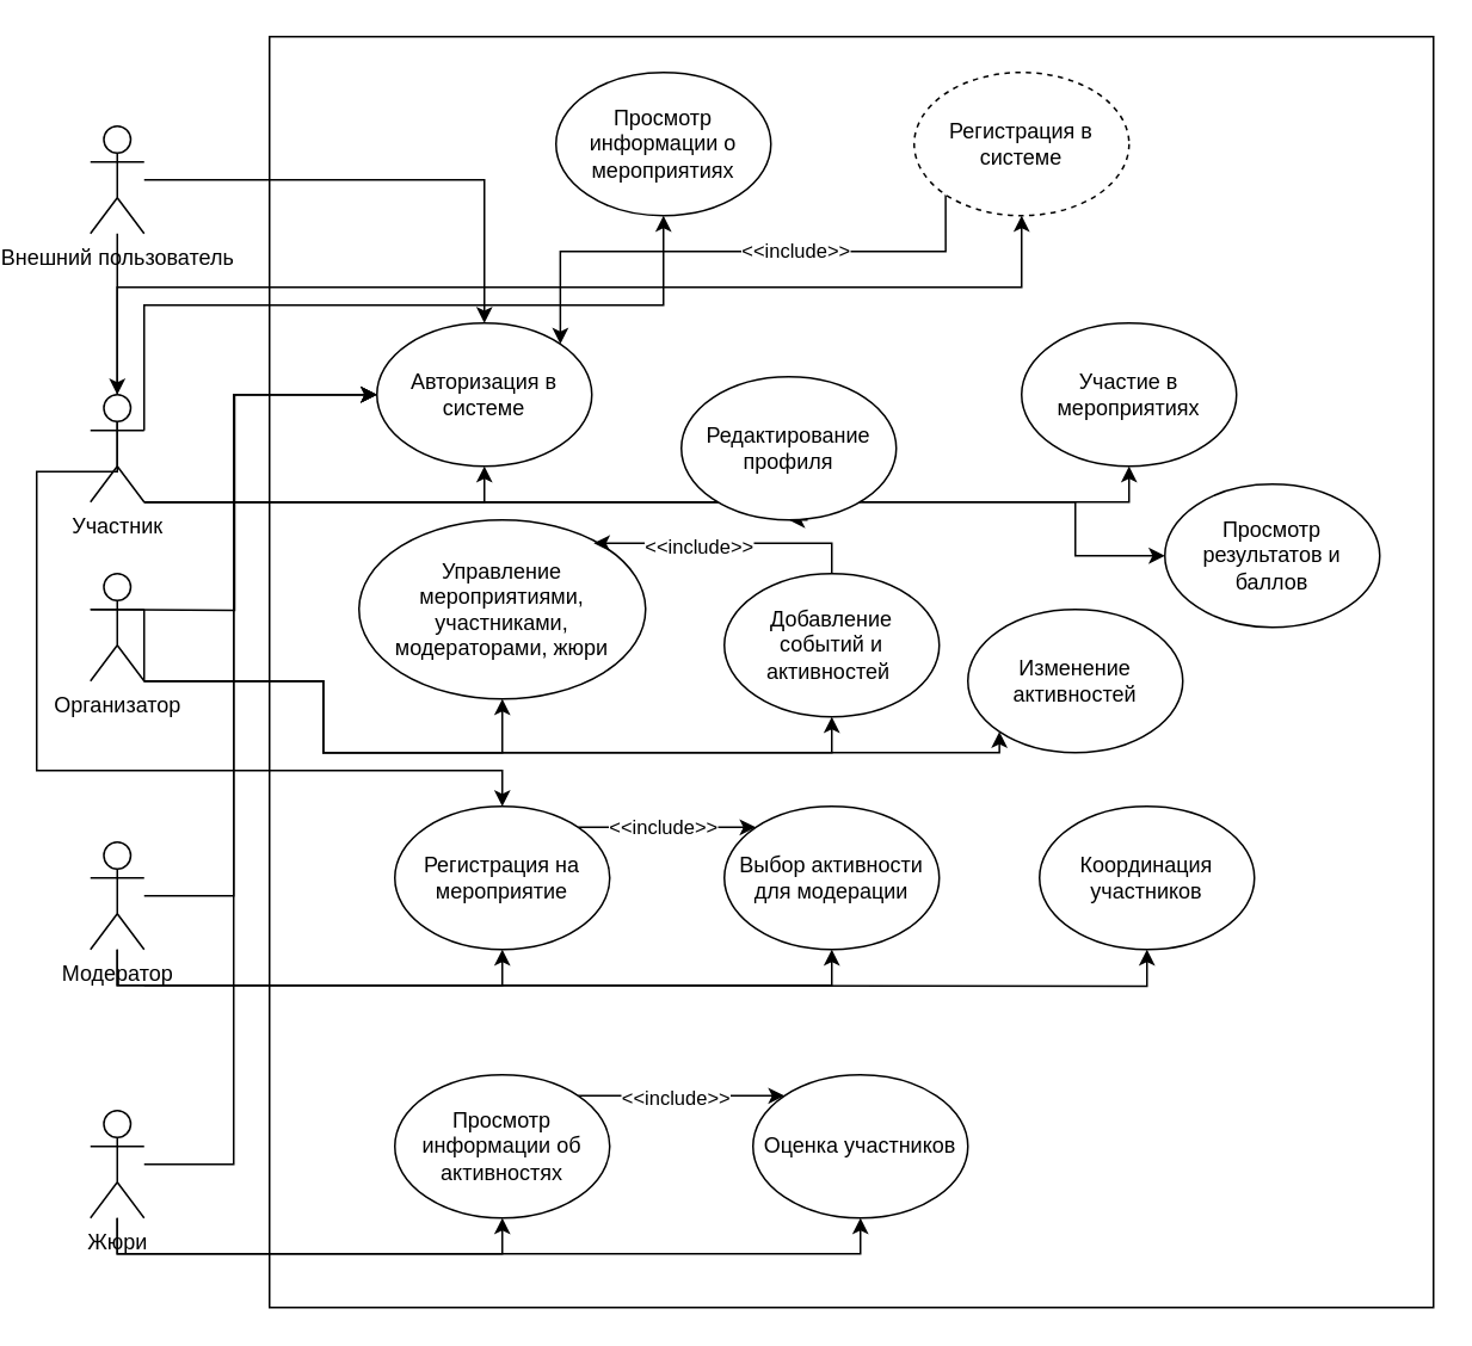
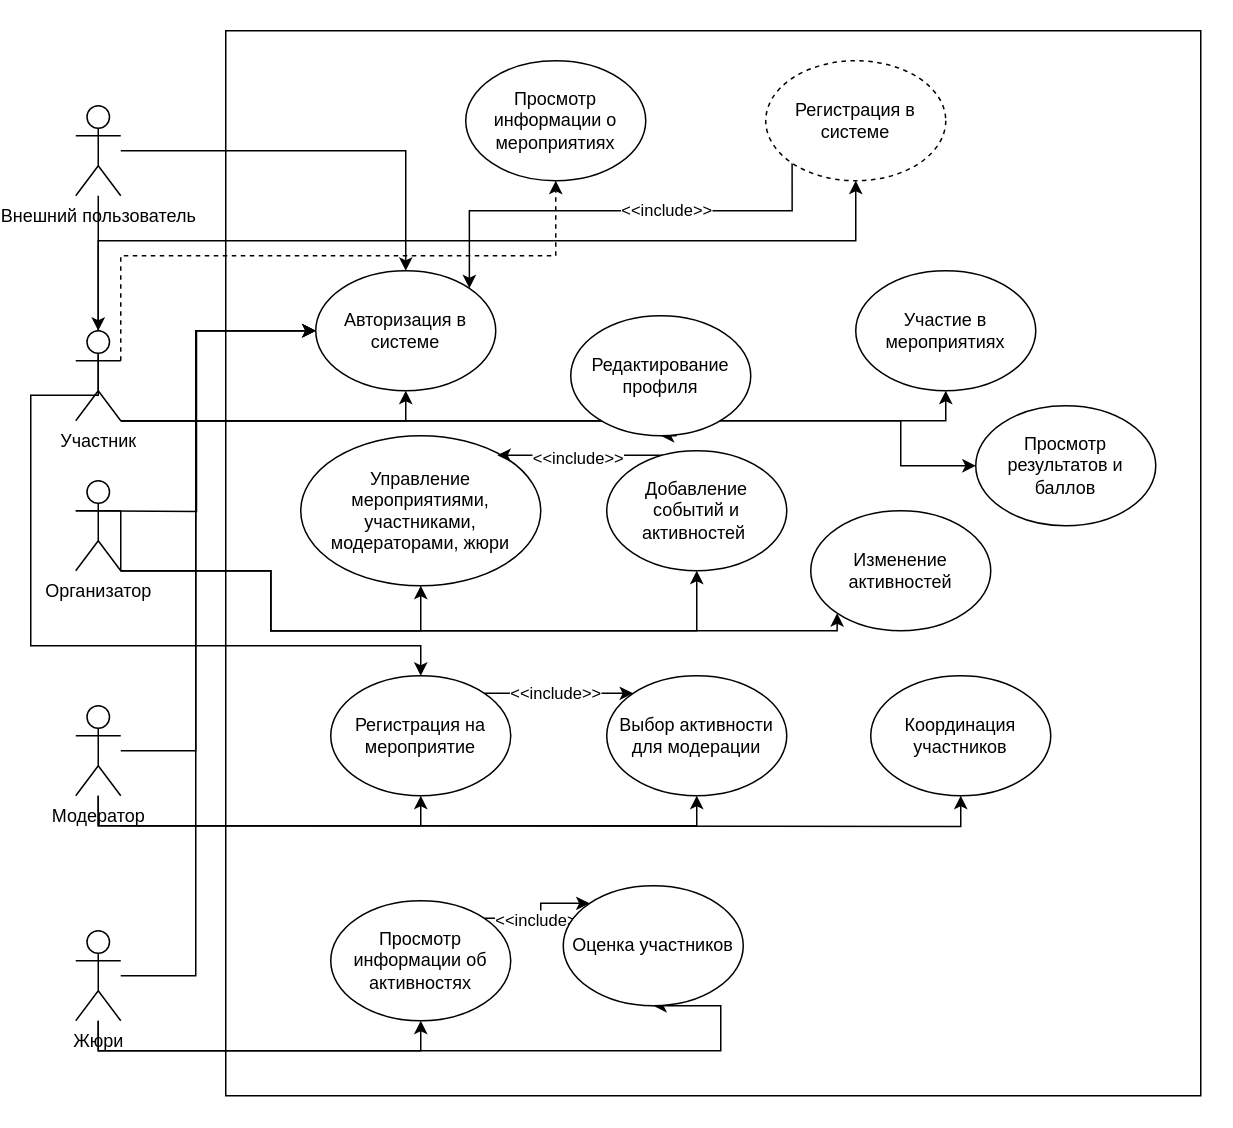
  <mxCell id="0" />
  <mxCell id="1" parent="0" />
  <mxCell id="2" value="" style="rounded=0;whiteSpace=wrap;html=1;" vertex="1" parent="1"><mxGeometry x="150" y="20" width="650" height="710" as="geometry" /></mxCell>
  <mxCell id="3" value="Просмотр информации о мероприятиях" style="ellipse;whiteSpace=wrap;html=1;" vertex="1" parent="1"><mxGeometry x="310" y="40" width="120" height="80" as="geometry" /></mxCell>
  <mxCell id="4" style="edgeStyle=orthogonalEdgeStyle;rounded=0;orthogonalLoop=1;jettySize=auto;html=1;" edge="1" parent="1" source="6" target="14"><mxGeometry relative="1" as="geometry" /></mxCell>
  <mxCell id="5" style="edgeStyle=orthogonalEdgeStyle;rounded=0;orthogonalLoop=1;jettySize=auto;html=1;entryX=0.5;entryY=0;entryDx=0;entryDy=0;" edge="1" parent="1" source="6" target="15"><mxGeometry relative="1" as="geometry" /></mxCell>
  <mxCell id="6" value="Внешний пользователь" style="shape=umlActor;verticalLabelPosition=bottom;verticalAlign=top;html=1;outlineConnect=0;" vertex="1" parent="1"><mxGeometry x="50" y="70" width="30" height="60" as="geometry" /></mxCell>
  <mxCell id="7" style="edgeStyle=orthogonalEdgeStyle;rounded=0;orthogonalLoop=1;jettySize=auto;html=1;entryX=0.5;entryY=1;entryDx=0;entryDy=0;" edge="1" parent="1" source="14" target="17"><mxGeometry relative="1" as="geometry"><Array as="points"><mxPoint x="630" y="280" /></Array></mxGeometry></mxCell>
  <mxCell id="8" style="edgeStyle=orthogonalEdgeStyle;rounded=0;orthogonalLoop=1;jettySize=auto;html=1;entryX=0.5;entryY=1;entryDx=0;entryDy=0;" edge="1" parent="1" source="14" target="15"><mxGeometry relative="1" as="geometry"><Array as="points"><mxPoint x="270" y="280" /></Array></mxGeometry></mxCell>
  <mxCell id="9" style="edgeStyle=orthogonalEdgeStyle;rounded=0;orthogonalLoop=1;jettySize=auto;html=1;entryX=0.5;entryY=1;entryDx=0;entryDy=0;" edge="1" parent="1" source="14" target="16"><mxGeometry relative="1" as="geometry"><Array as="points"><mxPoint x="450" y="280" /></Array></mxGeometry></mxCell>
  <mxCell id="10" style="edgeStyle=orthogonalEdgeStyle;rounded=0;orthogonalLoop=1;jettySize=auto;html=1;entryX=0.5;entryY=1;entryDx=0;entryDy=0;" edge="1" parent="1" source="14" target="47"><mxGeometry relative="1" as="geometry"><Array as="points"><mxPoint x="65" y="160" /><mxPoint x="570" y="160" /></Array></mxGeometry></mxCell>
- <mxCell id="11" style="edgeStyle=orthogonalEdgeStyle;rounded=0;orthogonalLoop=1;jettySize=auto;html=1;entryX=0.5;entryY=1;entryDx=0;entryDy=0;exitX=1;exitY=0.333;exitDx=0;exitDy=0;exitPerimeter=0;" edge="1" parent="1" source="14" target="3"><mxGeometry relative="1" as="geometry"><Array as="points"><mxPoint x="80" y="170" /><mxPoint x="370" y="170" /></Array></mxGeometry></mxCell>
+ <mxCell id="11" style="edgeStyle=orthogonalEdgeStyle;rounded=0;orthogonalLoop=1;jettySize=auto;html=1;entryX=0.5;entryY=1;entryDx=0;entryDy=0;exitX=1;exitY=0.333;exitDx=0;exitDy=0;exitPerimeter=0;dashed=1;" edge="1" parent="1" source="14" target="3"><mxGeometry relative="1" as="geometry"><Array as="points"><mxPoint x="80" y="170" /><mxPoint x="370" y="170" /></Array></mxGeometry></mxCell>
  <mxCell id="12" style="edgeStyle=orthogonalEdgeStyle;rounded=0;orthogonalLoop=1;jettySize=auto;html=1;entryX=0.5;entryY=0;entryDx=0;entryDy=0;" edge="1" parent="1" target="34"><mxGeometry relative="1" as="geometry"><mxPoint x="65" y="233.28" as="sourcePoint" /><mxPoint x="237.574" y="449.996" as="targetPoint" /><Array as="points"><mxPoint x="65" y="263" /><mxPoint x="20" y="263" /><mxPoint x="20" y="430" /><mxPoint x="280" y="430" /></Array></mxGeometry></mxCell>
  <mxCell id="13" style="edgeStyle=orthogonalEdgeStyle;rounded=0;orthogonalLoop=1;jettySize=auto;html=1;entryX=0;entryY=0.5;entryDx=0;entryDy=0;" edge="1" parent="1" source="14" target="48"><mxGeometry relative="1" as="geometry"><Array as="points"><mxPoint x="600" y="280" /><mxPoint x="600" y="310" /></Array></mxGeometry></mxCell>
  <mxCell id="14" value="Участник" style="shape=umlActor;verticalLabelPosition=bottom;verticalAlign=top;html=1;outlineConnect=0;" vertex="1" parent="1"><mxGeometry x="50" y="220" width="30" height="60" as="geometry" /></mxCell>
  <mxCell id="15" value="Авторизация в системе&lt;span style=&quot;color: rgba(0, 0, 0, 0); font-family: monospace; font-size: 0px; text-align: start; text-wrap-mode: nowrap;&quot;&gt;%3CmxGraphModel%3E%3Croot%3E%3CmxCell%20id%3D%220%22%2F%3E%3CmxCell%20id%3D%221%22%20parent%3D%220%22%2F%3E%3CmxCell%20id%3D%222%22%20value%3D%22%D0%92%D0%BD%D0%B5%D1%88%D0%BD%D0%B8%D0%B9%20%D0%BF%D0%BE%D0%BB%D1%8C%D0%B7%D0%BE%D0%B2%D0%B0%D1%82%D0%B5%D0%BB%D1%8C%22%20style%3D%22shape%3DumlActor%3BverticalLabelPosition%3Dbottom%3BverticalAlign%3Dtop%3Bhtml%3D1%3BoutlineConnect%3D0%3B%22%20vertex%3D%221%22%20parent%3D%221%22%3E%3CmxGeometry%20x%3D%2260%22%20y%3D%2280%22%20width%3D%2230%22%20height%3D%2260%22%20as%3D%22geometry%22%2F%3E%3C%2FmxCell%3E%3C%2Froot%3E%3C%2FmxGraphModel%3E&lt;/span&gt;" style="ellipse;whiteSpace=wrap;html=1;" vertex="1" parent="1"><mxGeometry x="210" y="180" width="120" height="80" as="geometry" /></mxCell>
  <mxCell id="16" value="Редактирование профиля" style="ellipse;whiteSpace=wrap;html=1;" vertex="1" parent="1"><mxGeometry x="380" y="210" width="120" height="80" as="geometry" /></mxCell>
  <mxCell id="17" value="Участие в мероприятиях" style="ellipse;whiteSpace=wrap;html=1;" vertex="1" parent="1"><mxGeometry x="570" y="180" width="120" height="80" as="geometry" /></mxCell>
  <mxCell id="18" style="edgeStyle=orthogonalEdgeStyle;rounded=0;orthogonalLoop=1;jettySize=auto;html=1;entryX=0.5;entryY=1;entryDx=0;entryDy=0;" edge="1" parent="1" source="22" target="26"><mxGeometry relative="1" as="geometry"><Array as="points"><mxPoint x="180" y="380" /><mxPoint x="180" y="420" /><mxPoint x="464" y="420" /></Array></mxGeometry></mxCell>
  <mxCell id="19" style="edgeStyle=orthogonalEdgeStyle;rounded=0;orthogonalLoop=1;jettySize=auto;html=1;exitX=1;exitY=0.333;exitDx=0;exitDy=0;exitPerimeter=0;entryX=0.5;entryY=1;entryDx=0;entryDy=0;" edge="1" parent="1" source="22" target="23"><mxGeometry relative="1" as="geometry"><Array as="points"><mxPoint x="80" y="380" /><mxPoint x="180" y="380" /><mxPoint x="180" y="420" /><mxPoint x="280" y="420" /></Array></mxGeometry></mxCell>
  <mxCell id="20" style="edgeStyle=orthogonalEdgeStyle;rounded=0;orthogonalLoop=1;jettySize=auto;html=1;entryX=0;entryY=0.5;entryDx=0;entryDy=0;" edge="1" parent="1" target="15"><mxGeometry relative="1" as="geometry"><mxPoint x="50" y="340" as="sourcePoint" /><mxPoint x="180" y="210" as="targetPoint" /></mxGeometry></mxCell>
  <mxCell id="21" style="edgeStyle=orthogonalEdgeStyle;rounded=0;orthogonalLoop=1;jettySize=auto;html=1;entryX=0;entryY=1;entryDx=0;entryDy=0;" edge="1" parent="1" source="22" target="49"><mxGeometry relative="1" as="geometry"><Array as="points"><mxPoint x="180" y="380" /><mxPoint x="180" y="420" /><mxPoint x="558" y="420" /></Array></mxGeometry></mxCell>
  <mxCell id="22" value="Организатор" style="shape=umlActor;verticalLabelPosition=bottom;verticalAlign=top;html=1;outlineConnect=0;" vertex="1" parent="1"><mxGeometry x="50" y="320" width="30" height="60" as="geometry" /></mxCell>
  <mxCell id="23" value="Управление мероприятиями, участниками, модераторами, жюри" style="ellipse;whiteSpace=wrap;html=1;" vertex="1" parent="1"><mxGeometry x="200" y="290" width="160" height="100" as="geometry" /></mxCell>
  <mxCell id="24" style="edgeStyle=orthogonalEdgeStyle;rounded=0;orthogonalLoop=1;jettySize=auto;html=1;entryX=0.819;entryY=0.13;entryDx=0;entryDy=0;exitX=0.5;exitY=0;exitDx=0;exitDy=0;entryPerimeter=0;" edge="1" parent="1" source="26" target="23"><mxGeometry relative="1" as="geometry"><Array as="points"><mxPoint x="464" y="303" /></Array></mxGeometry></mxCell>
  <mxCell id="25" value="&amp;lt;&amp;lt;include&amp;gt;&amp;gt;" style="edgeLabel;html=1;align=center;verticalAlign=middle;resizable=0;points=[];" vertex="1" connectable="0" parent="24"><mxGeometry x="0.221" y="1" relative="1" as="geometry"><mxPoint as="offset" /></mxGeometry></mxCell>
- <mxCell id="26" value="Добавление событий и активностей&amp;nbsp;" style="ellipse;whiteSpace=wrap;html=1;" vertex="1" parent="1"><mxGeometry x="404" y="320" width="120" height="80" as="geometry" /></mxCell>
+ <mxCell id="26" value="Добавление событий и активностей&amp;nbsp;" style="ellipse;whiteSpace=wrap;html=1;" vertex="1" parent="1"><mxGeometry x="404" y="300" width="120" height="80" as="geometry" /></mxCell>
  <mxCell id="27" style="edgeStyle=orthogonalEdgeStyle;rounded=0;orthogonalLoop=1;jettySize=auto;html=1;entryX=0.5;entryY=1;entryDx=0;entryDy=0;" edge="1" parent="1" target="36"><mxGeometry relative="1" as="geometry"><mxPoint x="80" y="550" as="sourcePoint" /><mxPoint x="640" y="580" as="targetPoint" /></mxGeometry></mxCell>
  <mxCell id="28" style="edgeStyle=orthogonalEdgeStyle;rounded=0;orthogonalLoop=1;jettySize=auto;html=1;entryX=0.5;entryY=1;entryDx=0;entryDy=0;" edge="1" parent="1" source="31" target="34"><mxGeometry relative="1" as="geometry"><Array as="points"><mxPoint x="65" y="550" /><mxPoint x="280" y="550" /></Array></mxGeometry></mxCell>
  <mxCell id="29" style="edgeStyle=orthogonalEdgeStyle;rounded=0;orthogonalLoop=1;jettySize=auto;html=1;entryX=0.5;entryY=1;entryDx=0;entryDy=0;" edge="1" parent="1" source="31" target="35"><mxGeometry relative="1" as="geometry"><Array as="points"><mxPoint x="65" y="550" /><mxPoint x="464" y="550" /></Array></mxGeometry></mxCell>
  <mxCell id="30" style="edgeStyle=orthogonalEdgeStyle;rounded=0;orthogonalLoop=1;jettySize=auto;html=1;entryX=0;entryY=0.5;entryDx=0;entryDy=0;" edge="1" parent="1" source="31" target="15"><mxGeometry relative="1" as="geometry"><Array as="points"><mxPoint x="130" y="500" /><mxPoint x="130" y="220" /></Array></mxGeometry></mxCell>
  <mxCell id="31" value="Модератор" style="shape=umlActor;verticalLabelPosition=bottom;verticalAlign=top;html=1;outlineConnect=0;" vertex="1" parent="1"><mxGeometry x="50" y="470" width="30" height="60" as="geometry" /></mxCell>
  <mxCell id="32" style="edgeStyle=orthogonalEdgeStyle;rounded=0;orthogonalLoop=1;jettySize=auto;html=1;entryX=0;entryY=0;entryDx=0;entryDy=0;exitX=1;exitY=0;exitDx=0;exitDy=0;" edge="1" parent="1" source="34" target="35"><mxGeometry relative="1" as="geometry" /></mxCell>
  <mxCell id="33" value="&amp;lt;&amp;lt;include&amp;gt;&amp;gt;" style="edgeLabel;html=1;align=center;verticalAlign=middle;resizable=0;points=[];" vertex="1" connectable="0" parent="32"><mxGeometry x="-0.06" relative="1" as="geometry"><mxPoint as="offset" /></mxGeometry></mxCell>
  <mxCell id="34" value="Регистрация на мероприятие" style="ellipse;whiteSpace=wrap;html=1;" vertex="1" parent="1"><mxGeometry x="220" y="450" width="120" height="80" as="geometry" /></mxCell>
  <mxCell id="35" value="Выбор активности для модерации" style="ellipse;whiteSpace=wrap;html=1;" vertex="1" parent="1"><mxGeometry x="404" y="450" width="120" height="80" as="geometry" /></mxCell>
  <mxCell id="36" value="Координация участников" style="ellipse;whiteSpace=wrap;html=1;" vertex="1" parent="1"><mxGeometry x="580" y="450" width="120" height="80" as="geometry" /></mxCell>
  <mxCell id="37" style="edgeStyle=orthogonalEdgeStyle;rounded=0;orthogonalLoop=1;jettySize=auto;html=1;entryX=0.5;entryY=1;entryDx=0;entryDy=0;" edge="1" parent="1" source="40" target="44"><mxGeometry relative="1" as="geometry"><Array as="points"><mxPoint x="65" y="700" /><mxPoint x="480" y="700" /></Array></mxGeometry></mxCell>
  <mxCell id="38" style="edgeStyle=orthogonalEdgeStyle;rounded=0;orthogonalLoop=1;jettySize=auto;html=1;entryX=0.5;entryY=1;entryDx=0;entryDy=0;" edge="1" parent="1" source="40" target="43"><mxGeometry relative="1" as="geometry"><Array as="points"><mxPoint x="65" y="700" /><mxPoint x="280" y="700" /></Array></mxGeometry></mxCell>
  <mxCell id="39" style="edgeStyle=orthogonalEdgeStyle;rounded=0;orthogonalLoop=1;jettySize=auto;html=1;entryX=0;entryY=0.5;entryDx=0;entryDy=0;" edge="1" parent="1" source="40" target="15"><mxGeometry relative="1" as="geometry"><Array as="points"><mxPoint x="130" y="650" /><mxPoint x="130" y="220" /></Array></mxGeometry></mxCell>
  <mxCell id="40" value="Жюри" style="shape=umlActor;verticalLabelPosition=bottom;verticalAlign=top;html=1;outlineConnect=0;" vertex="1" parent="1"><mxGeometry x="50" y="620" width="30" height="60" as="geometry" /></mxCell>
  <mxCell id="41" style="edgeStyle=orthogonalEdgeStyle;rounded=0;orthogonalLoop=1;jettySize=auto;html=1;entryX=0;entryY=0;entryDx=0;entryDy=0;exitX=1;exitY=0;exitDx=0;exitDy=0;" edge="1" parent="1" source="43" target="44"><mxGeometry relative="1" as="geometry" /></mxCell>
  <mxCell id="42" value="&amp;lt;&amp;lt;include&amp;gt;&amp;gt;" style="edgeLabel;html=1;align=center;verticalAlign=middle;resizable=0;points=[];" vertex="1" connectable="0" parent="41"><mxGeometry x="-0.07" y="-1" relative="1" as="geometry"><mxPoint as="offset" /></mxGeometry></mxCell>
  <mxCell id="43" value="Просмотр информации об активностях" style="ellipse;whiteSpace=wrap;html=1;" vertex="1" parent="1"><mxGeometry x="220" y="600" width="120" height="80" as="geometry" /></mxCell>
- <mxCell id="44" value="Оценка участников" style="ellipse;whiteSpace=wrap;html=1;" vertex="1" parent="1"><mxGeometry x="420" y="600" width="120" height="80" as="geometry" /></mxCell>
+ <mxCell id="44" value="Оценка участников" style="ellipse;whiteSpace=wrap;html=1;" vertex="1" parent="1"><mxGeometry x="375" y="590" width="120" height="80" as="geometry" /></mxCell>
  <mxCell id="45" style="edgeStyle=orthogonalEdgeStyle;rounded=0;orthogonalLoop=1;jettySize=auto;html=1;exitX=0;exitY=1;exitDx=0;exitDy=0;entryX=1;entryY=0;entryDx=0;entryDy=0;" edge="1" parent="1" source="47" target="15"><mxGeometry relative="1" as="geometry"><Array as="points"><mxPoint x="528" y="140" /><mxPoint x="312" y="140" /></Array></mxGeometry></mxCell>
  <mxCell id="46" value="&amp;lt;&amp;lt;include&amp;gt;&amp;gt;" style="edgeLabel;html=1;align=center;verticalAlign=middle;resizable=0;points=[];" vertex="1" connectable="0" parent="45"><mxGeometry x="-0.221" y="-1" relative="1" as="geometry"><mxPoint as="offset" /></mxGeometry></mxCell>
  <mxCell id="47" value="Регистрация в системе" style="ellipse;whiteSpace=wrap;html=1;dashed=1;" vertex="1" parent="1"><mxGeometry x="510" y="40" width="120" height="80" as="geometry" /></mxCell>
  <mxCell id="48" value="Просмотр результатов и баллов" style="ellipse;whiteSpace=wrap;html=1;" vertex="1" parent="1"><mxGeometry x="650" y="270" width="120" height="80" as="geometry" /></mxCell>
  <mxCell id="49" value="Изменение активностей" style="ellipse;whiteSpace=wrap;html=1;" vertex="1" parent="1"><mxGeometry x="540" y="340" width="120" height="80" as="geometry" /></mxCell>
